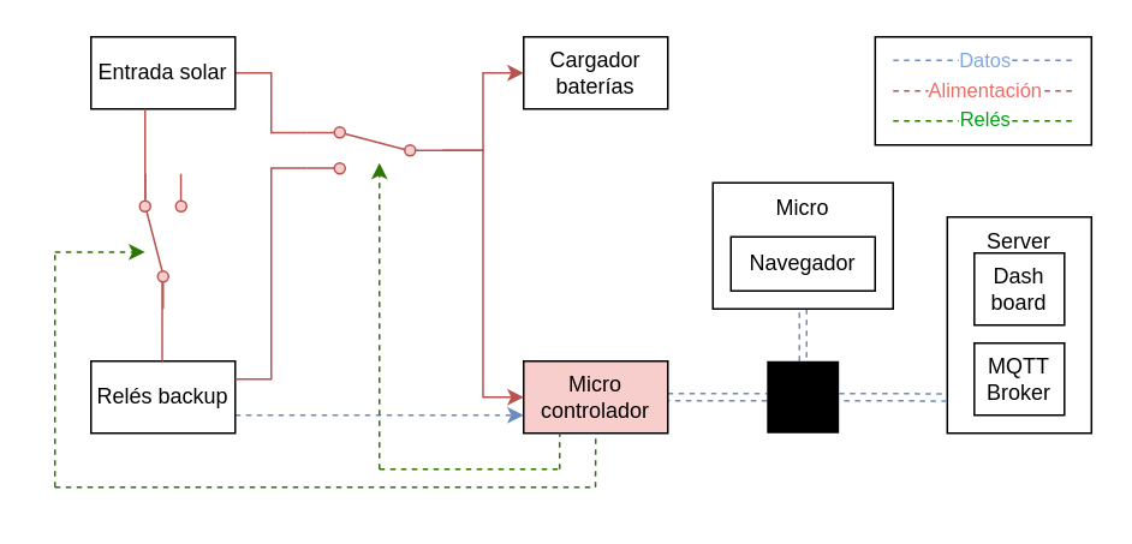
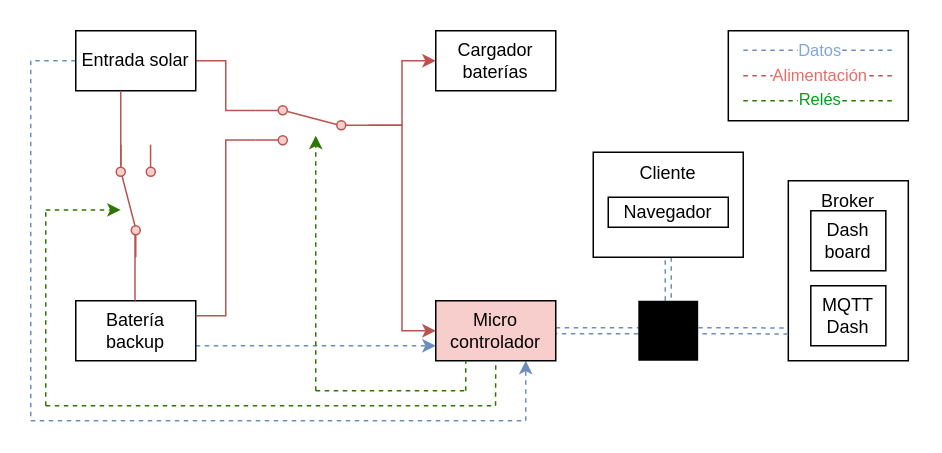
  <mxCell id="0" />
  <mxCell id="1" parent="0" />
  <mxCell id="2" style="edgeStyle=orthogonalEdgeStyle;rounded=0;orthogonalLoop=1;jettySize=auto;html=1;entryX=1;entryY=0.88;entryDx=0;entryDy=0;endArrow=none;endFill=0;fillColor=#f8cecc;strokeColor=#b85450;" parent="1" source="4" target="12" edge="1"><mxGeometry relative="1" as="geometry" /></mxCell>
+ <mxCell id="3" style="edgeStyle=orthogonalEdgeStyle;rounded=0;orthogonalLoop=1;jettySize=auto;html=1;dashed=1;fillColor=#dae8fc;strokeColor=#6c8ebf;" parent="1" source="4" target="7" edge="1"><mxGeometry relative="1" as="geometry"><Array as="points"><mxPoint x="20" y="40" /><mxPoint x="20" y="280" /><mxPoint x="350" y="280" /></Array></mxGeometry></mxCell>
  <mxCell id="4" value="Entrada solar" style="rounded=0;whiteSpace=wrap;html=1;" parent="1" vertex="1"><mxGeometry x="50" y="20" width="80" height="40" as="geometry" /></mxCell>
  <mxCell id="5" value="Cargador baterías" style="rounded=0;whiteSpace=wrap;html=1;" parent="1" vertex="1"><mxGeometry x="290" y="20" width="80" height="40" as="geometry" /></mxCell>
  <mxCell id="6" style="edgeStyle=orthogonalEdgeStyle;rounded=0;orthogonalLoop=1;jettySize=auto;html=1;shape=link;dashed=1;fillColor=#dae8fc;strokeColor=#6c8ebf;" parent="1" source="7" target="14" edge="1"><mxGeometry relative="1" as="geometry" /></mxCell>
  <mxCell id="7" value="Micro&lt;div&gt;controlador&lt;/div&gt;" style="rounded=0;whiteSpace=wrap;html=1;fillColor=#f8cecc;" parent="1" vertex="1"><mxGeometry x="290" y="200" width="80" height="40" as="geometry" /></mxCell>
  <mxCell id="8" style="edgeStyle=orthogonalEdgeStyle;rounded=0;orthogonalLoop=1;jettySize=auto;html=1;entryX=0;entryY=0.75;entryDx=0;entryDy=0;dashed=1;fillColor=#dae8fc;strokeColor=#6c8ebf;" parent="1" source="9" target="7" edge="1"><mxGeometry relative="1" as="geometry"><Array as="points"><mxPoint x="130" y="230" /><mxPoint x="130" y="230" /></Array></mxGeometry></mxCell>
- <mxCell id="9" value="Relés backup" style="rounded=0;whiteSpace=wrap;html=1;" parent="1" vertex="1"><mxGeometry x="50" y="200" width="80" height="40" as="geometry" /></mxCell>
+ <mxCell id="9" value="Batería backup" style="rounded=0;whiteSpace=wrap;html=1;" parent="1" vertex="1"><mxGeometry x="50" y="200" width="80" height="40" as="geometry" /></mxCell>
  <mxCell id="10" style="edgeStyle=orthogonalEdgeStyle;rounded=0;orthogonalLoop=1;jettySize=auto;html=1;entryX=0;entryY=0.5;entryDx=0;entryDy=0;fillColor=#f8cecc;strokeColor=#b85450;" parent="1" source="12" target="5" edge="1"><mxGeometry relative="1" as="geometry" /></mxCell>
  <mxCell id="11" style="edgeStyle=orthogonalEdgeStyle;rounded=0;orthogonalLoop=1;jettySize=auto;html=1;entryX=0;entryY=0.5;entryDx=0;entryDy=0;fillColor=#f8cecc;strokeColor=#b85450;" parent="1" source="12" target="7" edge="1"><mxGeometry relative="1" as="geometry" /></mxCell>
  <mxCell id="12" value="" style="html=1;shape=mxgraph.electrical.electro-mechanical.twoWaySwitch;aspect=fixed;elSwitchState=2;direction=west;fillColor=#f8cecc;strokeColor=#b85450;flipV=1;" parent="1" vertex="1"><mxGeometry x="170" y="70" width="75" height="26" as="geometry" /></mxCell>
  <mxCell id="13" style="edgeStyle=orthogonalEdgeStyle;rounded=0;orthogonalLoop=1;jettySize=auto;html=1;shape=link;dashed=1;fillColor=#dae8fc;strokeColor=#6c8ebf;" parent="1" source="14" target="18" edge="1"><mxGeometry relative="1" as="geometry" /></mxCell>
  <mxCell id="14" value="" style="sketch=0;verticalLabelPosition=bottom;sketch=0;aspect=fixed;html=1;verticalAlign=top;strokeColor=none;fillColor=#000000;align=center;outlineConnect=0;pointerEvents=1;shape=mxgraph.citrix2.wifi_router;" parent="1" vertex="1"><mxGeometry x="425.04" y="200" width="39.92" height="40" as="geometry" /></mxCell>
- <mxCell id="15" value="Server" style="rounded=0;whiteSpace=wrap;html=1;verticalAlign=top;" parent="1" vertex="1"><mxGeometry x="525.04" y="120" width="80" height="120" as="geometry" /></mxCell>
- <mxCell id="16" value="MQTT&lt;div&gt;Broker&lt;/div&gt;" style="rounded=0;whiteSpace=wrap;html=1;" parent="1" vertex="1"><mxGeometry x="540.04" y="190" width="50" height="40" as="geometry" /></mxCell>
+ <mxCell id="15" value="Broker" style="rounded=0;whiteSpace=wrap;html=1;verticalAlign=top;" parent="1" vertex="1"><mxGeometry x="525.04" y="120" width="80" height="120" as="geometry" /></mxCell>
+ <mxCell id="16" value="MQTT&lt;div&gt;Dash&lt;/div&gt;" style="rounded=0;whiteSpace=wrap;html=1;" parent="1" vertex="1"><mxGeometry x="540.04" y="190" width="50" height="40" as="geometry" /></mxCell>
  <mxCell id="17" value="Dash&lt;div&gt;board&lt;/div&gt;" style="rounded=0;whiteSpace=wrap;html=1;" parent="1" vertex="1"><mxGeometry x="540.04" y="140" width="50" height="40" as="geometry" /></mxCell>
- <mxCell id="18" value="Micro" style="rounded=0;whiteSpace=wrap;html=1;verticalAlign=top;" parent="1" vertex="1"><mxGeometry x="395" y="101" width="100" height="70" as="geometry" /></mxCell>
- <mxCell id="19" value="Navegador" style="rounded=0;whiteSpace=wrap;html=1;" parent="1" vertex="1"><mxGeometry x="405" y="131" width="80" height="30" as="geometry" /></mxCell>
+ <mxCell id="18" value="Cliente" style="rounded=0;whiteSpace=wrap;html=1;verticalAlign=top;" parent="1" vertex="1"><mxGeometry x="395" y="101" width="100" height="70" as="geometry" /></mxCell>
+ <mxCell id="19" value="Navegador" style="rounded=0;whiteSpace=wrap;html=1;" parent="1" vertex="1"><mxGeometry x="405" y="131" width="80" height="20" as="geometry" /></mxCell>
  <mxCell id="20" style="edgeStyle=orthogonalEdgeStyle;rounded=0;orthogonalLoop=1;jettySize=auto;html=1;entryX=-0.003;entryY=0.835;entryDx=0;entryDy=0;entryPerimeter=0;shape=link;dashed=1;fillColor=#dae8fc;strokeColor=#6c8ebf;" parent="1" source="14" target="15" edge="1"><mxGeometry relative="1" as="geometry" /></mxCell>
  <mxCell id="21" value="" style="rounded=0;whiteSpace=wrap;html=1;" parent="1" vertex="1"><mxGeometry x="485.04" y="20" width="120" height="60" as="geometry" /></mxCell>
  <mxCell id="22" style="edgeStyle=orthogonalEdgeStyle;rounded=0;orthogonalLoop=1;jettySize=auto;html=1;endArrow=none;endFill=0;fillColor=#f8cecc;strokeColor=#b85450;" edge="1" parent="1"><mxGeometry relative="1" as="geometry"><Array as="points"><mxPoint x="89.46" y="190" /><mxPoint x="89.46" y="190" /></Array><mxPoint x="89.5" y="200" as="sourcePoint" /><mxPoint x="89.5" y="150" as="targetPoint" /></mxGeometry></mxCell>
  <mxCell id="23" value="" style="endArrow=none;dashed=1;html=1;rounded=0;fillColor=#dae8fc;strokeColor=#6c8ebf;" parent="1" edge="1"><mxGeometry width="50" height="50" relative="1" as="geometry"><mxPoint x="495.04" y="33" as="sourcePoint" /><mxPoint x="595.04" y="33" as="targetPoint" /></mxGeometry></mxCell>
  <mxCell id="24" value="Datos" style="edgeLabel;html=1;align=center;verticalAlign=middle;resizable=0;points=[];fontColor=#7EA6E0;" parent="23" vertex="1" connectable="0"><mxGeometry x="0.329" relative="1" as="geometry"><mxPoint x="-16" y="-1" as="offset" /></mxGeometry></mxCell>
  <mxCell id="25" value="" style="endArrow=none;dashed=1;html=1;rounded=0;fillColor=#f8cecc;strokeColor=#b85450;" parent="1" edge="1"><mxGeometry width="50" height="50" relative="1" as="geometry"><mxPoint x="495.04" y="50" as="sourcePoint" /><mxPoint x="595.04" y="50" as="targetPoint" /></mxGeometry></mxCell>
  <mxCell id="26" value="Alimentación" style="edgeLabel;html=1;align=center;verticalAlign=middle;resizable=0;points=[];fontColor=#EA6B66;" parent="25" vertex="1" connectable="0"><mxGeometry x="0.329" relative="1" as="geometry"><mxPoint x="-16" y="-1" as="offset" /></mxGeometry></mxCell>
  <mxCell id="27" value="" style="html=1;shape=mxgraph.electrical.electro-mechanical.twoWaySwitch;aspect=fixed;elSwitchState=2;direction=north;fillColor=#f8cecc;strokeColor=#b85450;" vertex="1" parent="1"><mxGeometry x="77" y="96" width="26" height="75" as="geometry" /></mxCell>
  <mxCell id="28" style="edgeStyle=orthogonalEdgeStyle;rounded=0;orthogonalLoop=1;jettySize=auto;html=1;endArrow=none;endFill=0;fillColor=#f8cecc;strokeColor=#b85450;" edge="1" parent="1"><mxGeometry relative="1" as="geometry"><Array as="points"><mxPoint x="79.96" y="100" /><mxPoint x="79.96" y="100" /></Array><mxPoint x="80" y="110" as="sourcePoint" /><mxPoint x="80" y="60" as="targetPoint" /></mxGeometry></mxCell>
  <mxCell id="29" style="edgeStyle=orthogonalEdgeStyle;rounded=0;orthogonalLoop=1;jettySize=auto;html=1;endArrow=none;endFill=0;fillColor=#f8cecc;strokeColor=#b85450;entryX=1;entryY=0.12;entryDx=0;entryDy=0;exitX=1;exitY=0.25;exitDx=0;exitDy=0;" edge="1" parent="1" source="9" target="12"><mxGeometry relative="1" as="geometry"><Array as="points"><mxPoint x="150" y="210" /><mxPoint x="150" y="93" /></Array><mxPoint x="150" y="210" as="sourcePoint" /><mxPoint x="150" y="90" as="targetPoint" /></mxGeometry></mxCell>
  <mxCell id="30" value="" style="endArrow=none;dashed=1;html=1;rounded=0;fillColor=#60a917;strokeColor=#2D7600;" edge="1" parent="1"><mxGeometry width="50" height="50" relative="1" as="geometry"><mxPoint x="30" y="270" as="sourcePoint" /><mxPoint x="330" y="270" as="targetPoint" /></mxGeometry></mxCell>
  <mxCell id="31" value="" style="endArrow=none;dashed=1;html=1;rounded=0;fillColor=#60a917;strokeColor=#2D7600;" edge="1" parent="1"><mxGeometry width="50" height="50" relative="1" as="geometry"><mxPoint x="310" y="260" as="sourcePoint" /><mxPoint x="310" y="240" as="targetPoint" /></mxGeometry></mxCell>
  <mxCell id="32" value="" style="endArrow=none;dashed=1;html=1;rounded=0;fillColor=#60a917;strokeColor=#2D7600;entryX=0.5;entryY=1;entryDx=0;entryDy=0;" edge="1" parent="1" target="7"><mxGeometry width="50" height="50" relative="1" as="geometry"><mxPoint x="329.86" y="270" as="sourcePoint" /><mxPoint x="330" y="250" as="targetPoint" /></mxGeometry></mxCell>
  <mxCell id="33" value="" style="endArrow=none;dashed=1;html=1;rounded=0;fillColor=#60a917;strokeColor=#2D7600;" edge="1" parent="1"><mxGeometry width="50" height="50" relative="1" as="geometry"><mxPoint x="30" y="270" as="sourcePoint" /><mxPoint x="30" y="140" as="targetPoint" /></mxGeometry></mxCell>
  <mxCell id="34" value="" style="endArrow=classic;dashed=1;html=1;rounded=0;fillColor=#60a917;strokeColor=#2D7600;endFill=1;" edge="1" parent="1"><mxGeometry width="50" height="50" relative="1" as="geometry"><mxPoint x="30" y="139.43" as="sourcePoint" /><mxPoint x="80" y="139.43" as="targetPoint" /></mxGeometry></mxCell>
  <mxCell id="35" value="" style="endArrow=classic;dashed=1;html=1;rounded=0;fillColor=#60a917;strokeColor=#2D7600;endFill=1;" edge="1" parent="1"><mxGeometry width="50" height="50" relative="1" as="geometry"><mxPoint x="210" y="260" as="sourcePoint" /><mxPoint x="210" y="90" as="targetPoint" /></mxGeometry></mxCell>
  <mxCell id="36" value="" style="endArrow=none;dashed=1;html=1;rounded=0;fillColor=#60a917;strokeColor=#2D7600;" edge="1" parent="1"><mxGeometry width="50" height="50" relative="1" as="geometry"><mxPoint x="210" y="260" as="sourcePoint" /><mxPoint x="310" y="260" as="targetPoint" /></mxGeometry></mxCell>
  <mxCell id="37" value="" style="endArrow=none;dashed=1;html=1;rounded=0;fillColor=#60a917;strokeColor=#2D7600;" edge="1" parent="1"><mxGeometry width="50" height="50" relative="1" as="geometry"><mxPoint x="495.04" y="66.71" as="sourcePoint" /><mxPoint x="595.04" y="66.71" as="targetPoint" /></mxGeometry></mxCell>
  <mxCell id="38" value="Relés" style="edgeLabel;html=1;align=center;verticalAlign=middle;resizable=0;points=[];fontColor=#03a016;" vertex="1" connectable="0" parent="37"><mxGeometry x="0.329" relative="1" as="geometry"><mxPoint x="-16" y="-1" as="offset" /></mxGeometry></mxCell>
